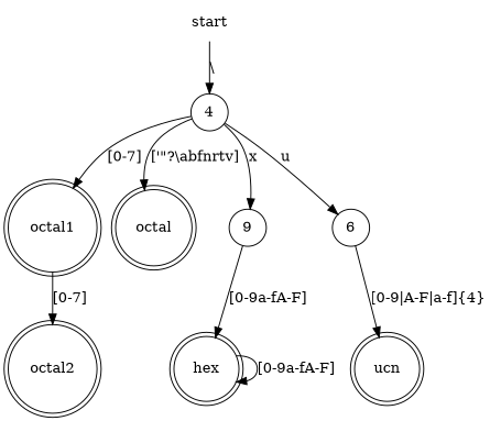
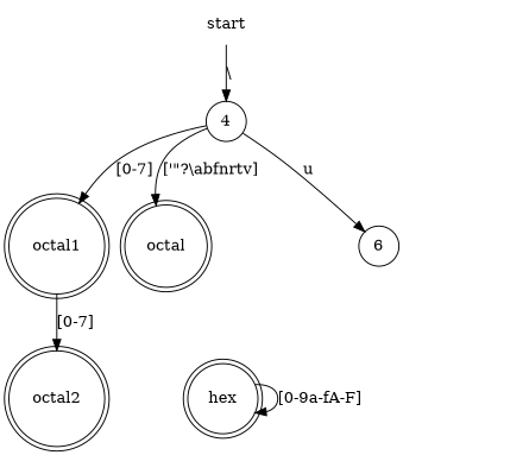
  digraph {
    node [shape=doublecircle]
    start [shape=plaintext]
    4 [shape=circle]
    octal1
    n4 [label=octal]
-   9 [shape=circle]
    n6 [label=6 shape=circle]
    octal2
    hex
-   ucn
    start -> 4 [label="\\"]
    4 -> octal1 [label="[0-7]"]
    4 -> n4 [label="['\"?\\abfnrtv]"]
-   4 -> 9 [label=x]
    4 -> n6 [label=u]
    octal1 -> octal2 [label="[0-7]"]
-   9 -> hex [label="[0-9a-fA-F]"]
-   n6 -> ucn [label="[0-9|A-F|a-f]{4}"]
    hex -> hex [label="[0-9a-fA-F]"]
  }
